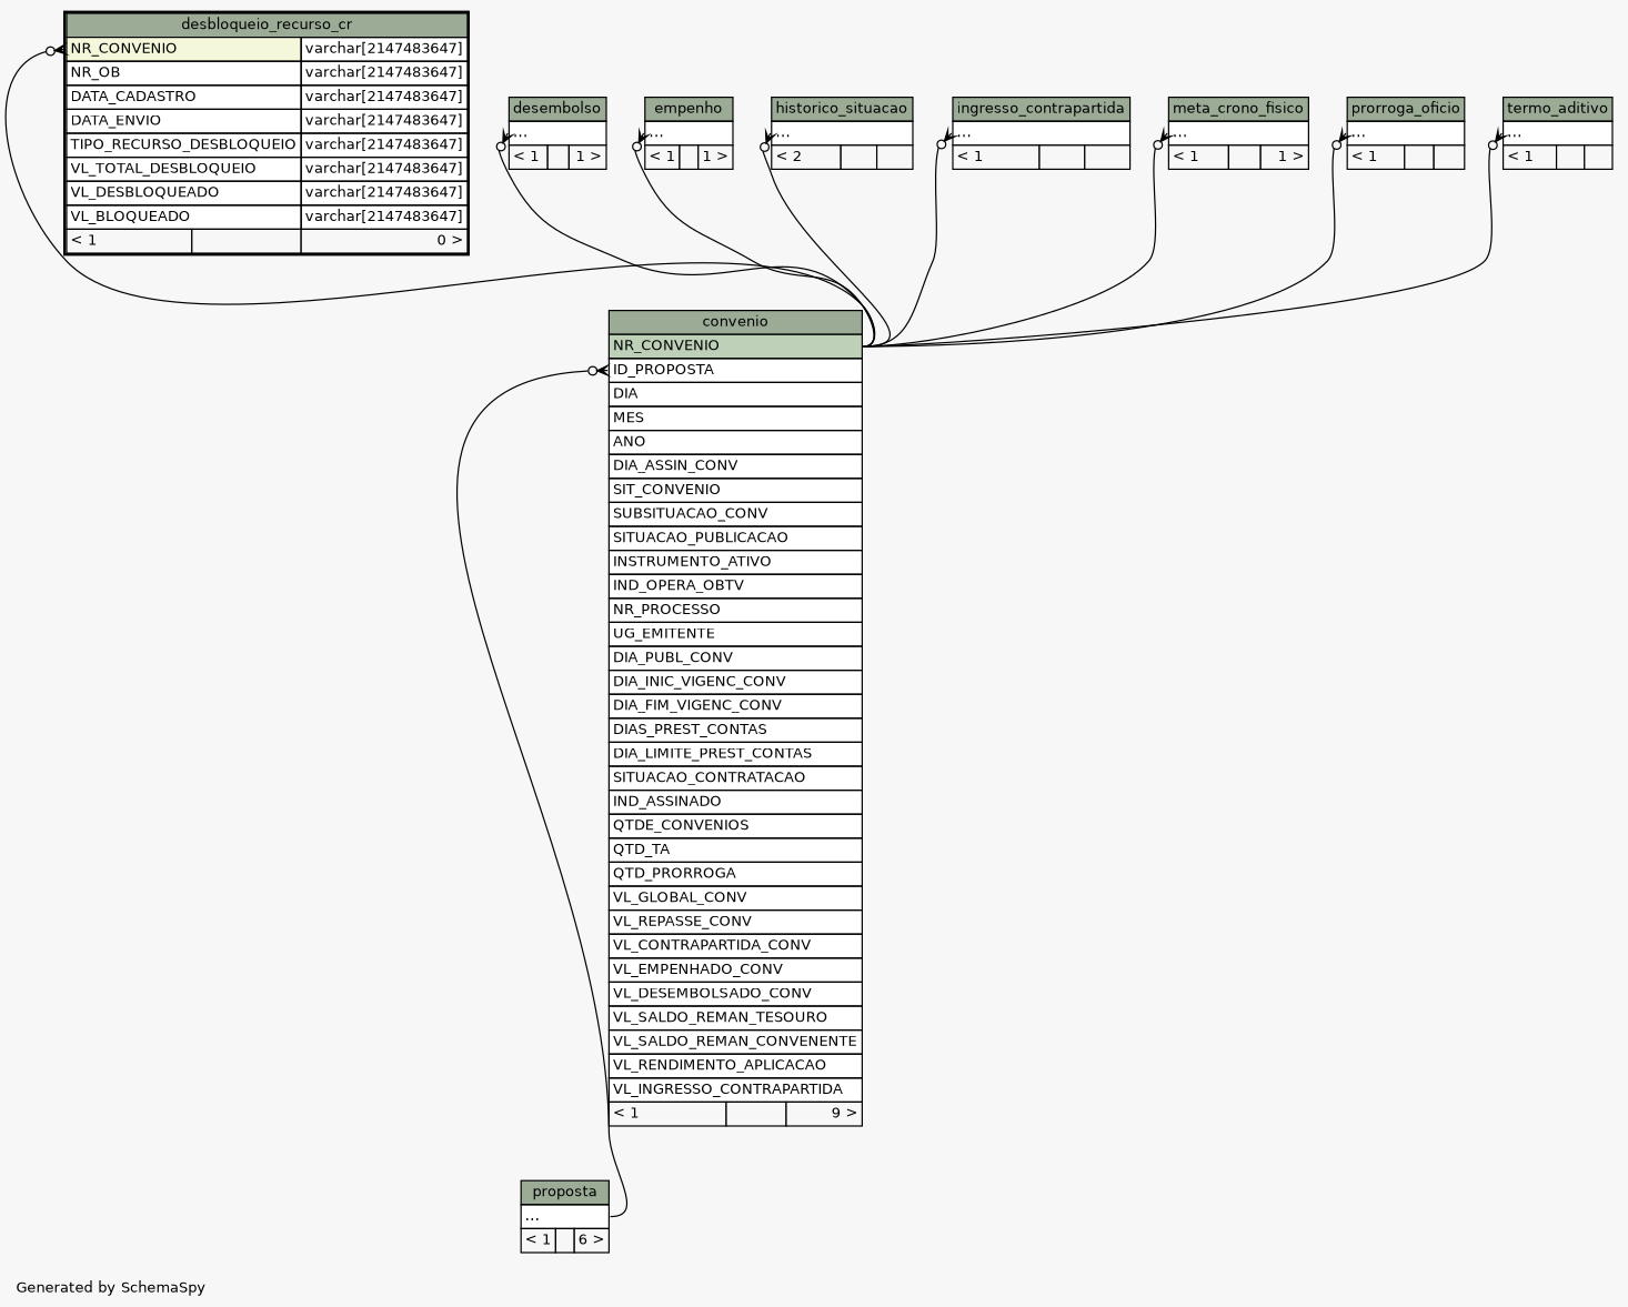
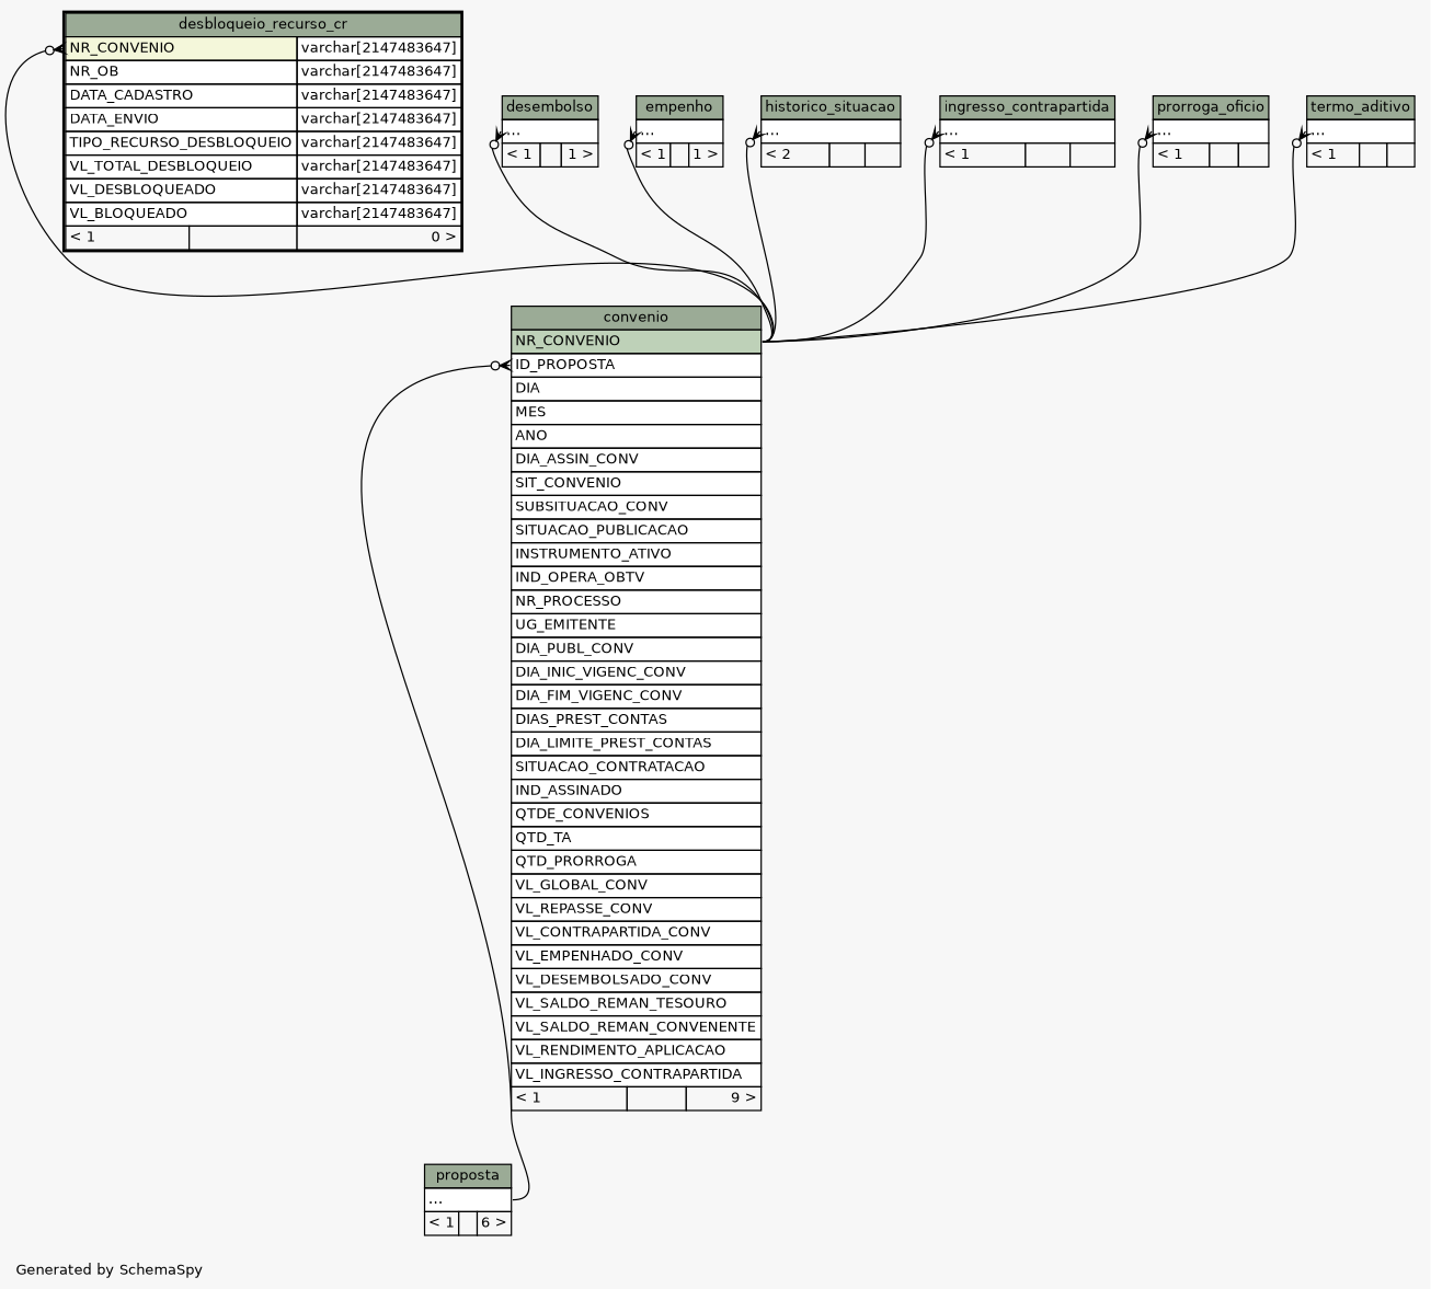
  digraph {
    bgcolor="#f7f7f7"
    fontname=Helvetica
    fontsize=11
    label="\nGenerated by SchemaSpy"
    labeljust=l
    nodesep=0.18
    rankdir=TB
    ranksep=0.46
    node [fontname=Helvetica fontsize=11 shape=plaintext]
    edge [arrowhead=none arrowsize=0.8 arrowtail=crowodot dir=back headport="NR_CONVENIO:e" tailport="elipses:w"]
    n1 [label=<     <TABLE BORDER="0" CELLBORDER="1" CELLSPACING="0" BGCOLOR="#ffffff">       <TR><TD COLSPAN="3" BGCOLOR="#9bab96" ALIGN="CENTER">convenio</TD></TR>       <TR><TD PORT="NR_CONVENIO" COLSPAN="3" BGCOLOR="#bed1b8" ALIGN="LEFT">NR_CONVENIO</TD></TR>       <TR><TD PORT="ID_PROPOSTA" COLSPAN="3" ALIGN="LEFT">ID_PROPOSTA</TD></TR>       <TR><TD PORT="DIA" COLSPAN="3" ALIGN="LEFT">DIA</TD></TR>       <TR><TD PORT="MES" COLSPAN="3" ALIGN="LEFT">MES</TD></TR>       <TR><TD PORT="ANO" COLSPAN="3" ALIGN="LEFT">ANO</TD></TR>       <TR><TD PORT="DIA_ASSIN_CONV" COLSPAN="3" ALIGN="LEFT">DIA_ASSIN_CONV</TD></TR>       <TR><TD PORT="SIT_CONVENIO" COLSPAN="3" ALIGN="LEFT">SIT_CONVENIO</TD></TR>       <TR><TD PORT="SUBSITUACAO_CONV" COLSPAN="3" ALIGN="LEFT">SUBSITUACAO_CONV</TD></TR>       <TR><TD PORT="SITUACAO_PUBLICACAO" COLSPAN="3" ALIGN="LEFT">SITUACAO_PUBLICACAO</TD></TR>       <TR><TD PORT="INSTRUMENTO_ATIVO" COLSPAN="3" ALIGN="LEFT">INSTRUMENTO_ATIVO</TD></TR>       <TR><TD PORT="IND_OPERA_OBTV" COLSPAN="3" ALIGN="LEFT">IND_OPERA_OBTV</TD></TR>       <TR><TD PORT="NR_PROCESSO" COLSPAN="3" ALIGN="LEFT">NR_PROCESSO</TD></TR>       <TR><TD PORT="UG_EMITENTE" COLSPAN="3" ALIGN="LEFT">UG_EMITENTE</TD></TR>       <TR><TD PORT="DIA_PUBL_CONV" COLSPAN="3" ALIGN="LEFT">DIA_PUBL_CONV</TD></TR>       <TR><TD PORT="DIA_INIC_VIGENC_CONV" COLSPAN="3" ALIGN="LEFT">DIA_INIC_VIGENC_CONV</TD></TR>       <TR><TD PORT="DIA_FIM_VIGENC_CONV" COLSPAN="3" ALIGN="LEFT">DIA_FIM_VIGENC_CONV</TD></TR>       <TR><TD PORT="DIAS_PREST_CONTAS" COLSPAN="3" ALIGN="LEFT">DIAS_PREST_CONTAS</TD></TR>       <TR><TD PORT="DIA_LIMITE_PREST_CONTAS" COLSPAN="3" ALIGN="LEFT">DIA_LIMITE_PREST_CONTAS</TD></TR>       <TR><TD PORT="SITUACAO_CONTRATACAO" COLSPAN="3" ALIGN="LEFT">SITUACAO_CONTRATACAO</TD></TR>       <TR><TD PORT="IND_ASSINADO" COLSPAN="3" ALIGN="LEFT">IND_ASSINADO</TD></TR>       <TR><TD PORT="QTDE_CONVENIOS" COLSPAN="3" ALIGN="LEFT">QTDE_CONVENIOS</TD></TR>       <TR><TD PORT="QTD_TA" COLSPAN="3" ALIGN="LEFT">QTD_TA</TD></TR>       <TR><TD PORT="QTD_PRORROGA" COLSPAN="3" ALIGN="LEFT">QTD_PRORROGA</TD></TR>       <TR><TD PORT="VL_GLOBAL_CONV" COLSPAN="3" ALIGN="LEFT">VL_GLOBAL_CONV</TD></TR>       <TR><TD PORT="VL_REPASSE_CONV" COLSPAN="3" ALIGN="LEFT">VL_REPASSE_CONV</TD></TR>       <TR><TD PORT="VL_CONTRAPARTIDA_CONV" COLSPAN="3" ALIGN="LEFT">VL_CONTRAPARTIDA_CONV</TD></TR>       <TR><TD PORT="VL_EMPENHADO_CONV" COLSPAN="3" ALIGN="LEFT">VL_EMPENHADO_CONV</TD></TR>       <TR><TD PORT="VL_DESEMBOLSADO_CONV" COLSPAN="3" ALIGN="LEFT">VL_DESEMBOLSADO_CONV</TD></TR>       <TR><TD PORT="VL_SALDO_REMAN_TESOURO" COLSPAN="3" ALIGN="LEFT">VL_SALDO_REMAN_TESOURO</TD></TR>       <TR><TD PORT="VL_SALDO_REMAN_CONVENENTE" COLSPAN="3" ALIGN="LEFT">VL_SALDO_REMAN_CONVENENTE</TD></TR>       <TR><TD PORT="VL_RENDIMENTO_APLICACAO" COLSPAN="3" ALIGN="LEFT">VL_RENDIMENTO_APLICACAO</TD></TR>       <TR><TD PORT="VL_INGRESSO_CONTRAPARTIDA" COLSPAN="3" ALIGN="LEFT">VL_INGRESSO_CONTRAPARTIDA</TD></TR>       <TR><TD ALIGN="LEFT" BGCOLOR="#f7f7f7">&lt; 1</TD><TD ALIGN="RIGHT" BGCOLOR="#f7f7f7">  </TD><TD ALIGN="RIGHT" BGCOLOR="#f7f7f7">9 &gt;</TD></TR>     </TABLE>>]
    n2 [label=<     <TABLE BORDER="0" CELLBORDER="1" CELLSPACING="0" BGCOLOR="#ffffff">       <TR><TD COLSPAN="3" BGCOLOR="#9bab96" ALIGN="CENTER">proposta</TD></TR>       <TR><TD PORT="elipses" COLSPAN="3" ALIGN="LEFT">...</TD></TR>       <TR><TD ALIGN="LEFT" BGCOLOR="#f7f7f7">&lt; 1</TD><TD ALIGN="RIGHT" BGCOLOR="#f7f7f7">  </TD><TD ALIGN="RIGHT" BGCOLOR="#f7f7f7">6 &gt;</TD></TR>     </TABLE>>]
    n3 [label=<     <TABLE BORDER="2" CELLBORDER="1" CELLSPACING="0" BGCOLOR="#ffffff">       <TR><TD COLSPAN="3" BGCOLOR="#9bab96" ALIGN="CENTER">desbloqueio_recurso_cr</TD></TR>       <TR><TD PORT="NR_CONVENIO" COLSPAN="2" BGCOLOR="#f4f7da" ALIGN="LEFT">NR_CONVENIO</TD><TD PORT="NR_CONVENIO.type" ALIGN="LEFT">varchar[2147483647]</TD></TR>       <TR><TD PORT="NR_OB" COLSPAN="2" ALIGN="LEFT">NR_OB</TD><TD PORT="NR_OB.type" ALIGN="LEFT">varchar[2147483647]</TD></TR>       <TR><TD PORT="DATA_CADASTRO" COLSPAN="2" ALIGN="LEFT">DATA_CADASTRO</TD><TD PORT="DATA_CADASTRO.type" ALIGN="LEFT">varchar[2147483647]</TD></TR>       <TR><TD PORT="DATA_ENVIO" COLSPAN="2" ALIGN="LEFT">DATA_ENVIO</TD><TD PORT="DATA_ENVIO.type" ALIGN="LEFT">varchar[2147483647]</TD></TR>       <TR><TD PORT="TIPO_RECURSO_DESBLOQUEIO" COLSPAN="2" ALIGN="LEFT">TIPO_RECURSO_DESBLOQUEIO</TD><TD PORT="TIPO_RECURSO_DESBLOQUEIO.type" ALIGN="LEFT">varchar[2147483647]</TD></TR>       <TR><TD PORT="VL_TOTAL_DESBLOQUEIO" COLSPAN="2" ALIGN="LEFT">VL_TOTAL_DESBLOQUEIO</TD><TD PORT="VL_TOTAL_DESBLOQUEIO.type" ALIGN="LEFT">varchar[2147483647]</TD></TR>       <TR><TD PORT="VL_DESBLOQUEADO" COLSPAN="2" ALIGN="LEFT">VL_DESBLOQUEADO</TD><TD PORT="VL_DESBLOQUEADO.type" ALIGN="LEFT">varchar[2147483647]</TD></TR>       <TR><TD PORT="VL_BLOQUEADO" COLSPAN="2" ALIGN="LEFT">VL_BLOQUEADO</TD><TD PORT="VL_BLOQUEADO.type" ALIGN="LEFT">varchar[2147483647]</TD></TR>       <TR><TD ALIGN="LEFT" BGCOLOR="#f7f7f7">&lt; 1</TD><TD ALIGN="RIGHT" BGCOLOR="#f7f7f7">  </TD><TD ALIGN="RIGHT" BGCOLOR="#f7f7f7">0 &gt;</TD></TR>     </TABLE>>]
    n4 [label=<     <TABLE BORDER="0" CELLBORDER="1" CELLSPACING="0" BGCOLOR="#ffffff">       <TR><TD COLSPAN="3" BGCOLOR="#9bab96" ALIGN="CENTER">desembolso</TD></TR>       <TR><TD PORT="elipses" COLSPAN="3" ALIGN="LEFT">...</TD></TR>       <TR><TD ALIGN="LEFT" BGCOLOR="#f7f7f7">&lt; 1</TD><TD ALIGN="RIGHT" BGCOLOR="#f7f7f7">  </TD><TD ALIGN="RIGHT" BGCOLOR="#f7f7f7">1 &gt;</TD></TR>     </TABLE>>]
    n5 [label=<     <TABLE BORDER="0" CELLBORDER="1" CELLSPACING="0" BGCOLOR="#ffffff">       <TR><TD COLSPAN="3" BGCOLOR="#9bab96" ALIGN="CENTER">empenho</TD></TR>       <TR><TD PORT="elipses" COLSPAN="3" ALIGN="LEFT">...</TD></TR>       <TR><TD ALIGN="LEFT" BGCOLOR="#f7f7f7">&lt; 1</TD><TD ALIGN="RIGHT" BGCOLOR="#f7f7f7">  </TD><TD ALIGN="RIGHT" BGCOLOR="#f7f7f7">1 &gt;</TD></TR>     </TABLE>>]
    n6 [label=<     <TABLE BORDER="0" CELLBORDER="1" CELLSPACING="0" BGCOLOR="#ffffff">       <TR><TD COLSPAN="3" BGCOLOR="#9bab96" ALIGN="CENTER">historico_situacao</TD></TR>       <TR><TD PORT="elipses" COLSPAN="3" ALIGN="LEFT">...</TD></TR>       <TR><TD ALIGN="LEFT" BGCOLOR="#f7f7f7">&lt; 2</TD><TD ALIGN="RIGHT" BGCOLOR="#f7f7f7">  </TD><TD ALIGN="RIGHT" BGCOLOR="#f7f7f7">  </TD></TR>     </TABLE>>]
    n7 [label=<     <TABLE BORDER="0" CELLBORDER="1" CELLSPACING="0" BGCOLOR="#ffffff">       <TR><TD COLSPAN="3" BGCOLOR="#9bab96" ALIGN="CENTER">ingresso_contrapartida</TD></TR>       <TR><TD PORT="elipses" COLSPAN="3" ALIGN="LEFT">...</TD></TR>       <TR><TD ALIGN="LEFT" BGCOLOR="#f7f7f7">&lt; 1</TD><TD ALIGN="RIGHT" BGCOLOR="#f7f7f7">  </TD><TD ALIGN="RIGHT" BGCOLOR="#f7f7f7">  </TD></TR>     </TABLE>>]
-   n8 [label=<     <TABLE BORDER="0" CELLBORDER="1" CELLSPACING="0" BGCOLOR="#ffffff">       <TR><TD COLSPAN="3" BGCOLOR="#9bab96" ALIGN="CENTER">meta_crono_fisico</TD></TR>       <TR><TD PORT="elipses" COLSPAN="3" ALIGN="LEFT">...</TD></TR>       <TR><TD ALIGN="LEFT" BGCOLOR="#f7f7f7">&lt; 1</TD><TD ALIGN="RIGHT" BGCOLOR="#f7f7f7">  </TD><TD ALIGN="RIGHT" BGCOLOR="#f7f7f7">1 &gt;</TD></TR>     </TABLE>>]
    n9 [label=<     <TABLE BORDER="0" CELLBORDER="1" CELLSPACING="0" BGCOLOR="#ffffff">       <TR><TD COLSPAN="3" BGCOLOR="#9bab96" ALIGN="CENTER">prorroga_oficio</TD></TR>       <TR><TD PORT="elipses" COLSPAN="3" ALIGN="LEFT">...</TD></TR>       <TR><TD ALIGN="LEFT" BGCOLOR="#f7f7f7">&lt; 1</TD><TD ALIGN="RIGHT" BGCOLOR="#f7f7f7">  </TD><TD ALIGN="RIGHT" BGCOLOR="#f7f7f7">  </TD></TR>     </TABLE>>]
    n10 [label=<     <TABLE BORDER="0" CELLBORDER="1" CELLSPACING="0" BGCOLOR="#ffffff">       <TR><TD COLSPAN="3" BGCOLOR="#9bab96" ALIGN="CENTER">termo_aditivo</TD></TR>       <TR><TD PORT="elipses" COLSPAN="3" ALIGN="LEFT">...</TD></TR>       <TR><TD ALIGN="LEFT" BGCOLOR="#f7f7f7">&lt; 1</TD><TD ALIGN="RIGHT" BGCOLOR="#f7f7f7">  </TD><TD ALIGN="RIGHT" BGCOLOR="#f7f7f7">  </TD></TR>     </TABLE>>]
    n1 -> n2 [headport="elipses:e" tailport="ID_PROPOSTA:w"]
    n3 -> n1 [tailport="NR_CONVENIO:w"]
    n4 -> n1
    n5 -> n1
    n6 -> n1
    n7 -> n1
-   n8 -> n1
    n9 -> n1
    n10 -> n1
  }
